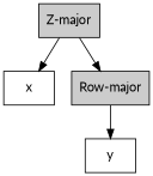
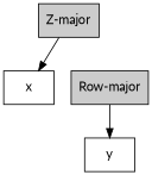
  digraph {
    fontname=Lato
    node [fillcolor="#CCCCCC" fontname=Lato shape=rectangle style=filled]
    edge [fontname=Lato]
    n1 [label="Z-major"]
    x [fillcolor="#FFFFFF"]
    n3 [label="Row-major"]
    y [fillcolor="#FFFFFF"]
    n1 -> x
-   n1 -> n3
    n3 -> y
  }
